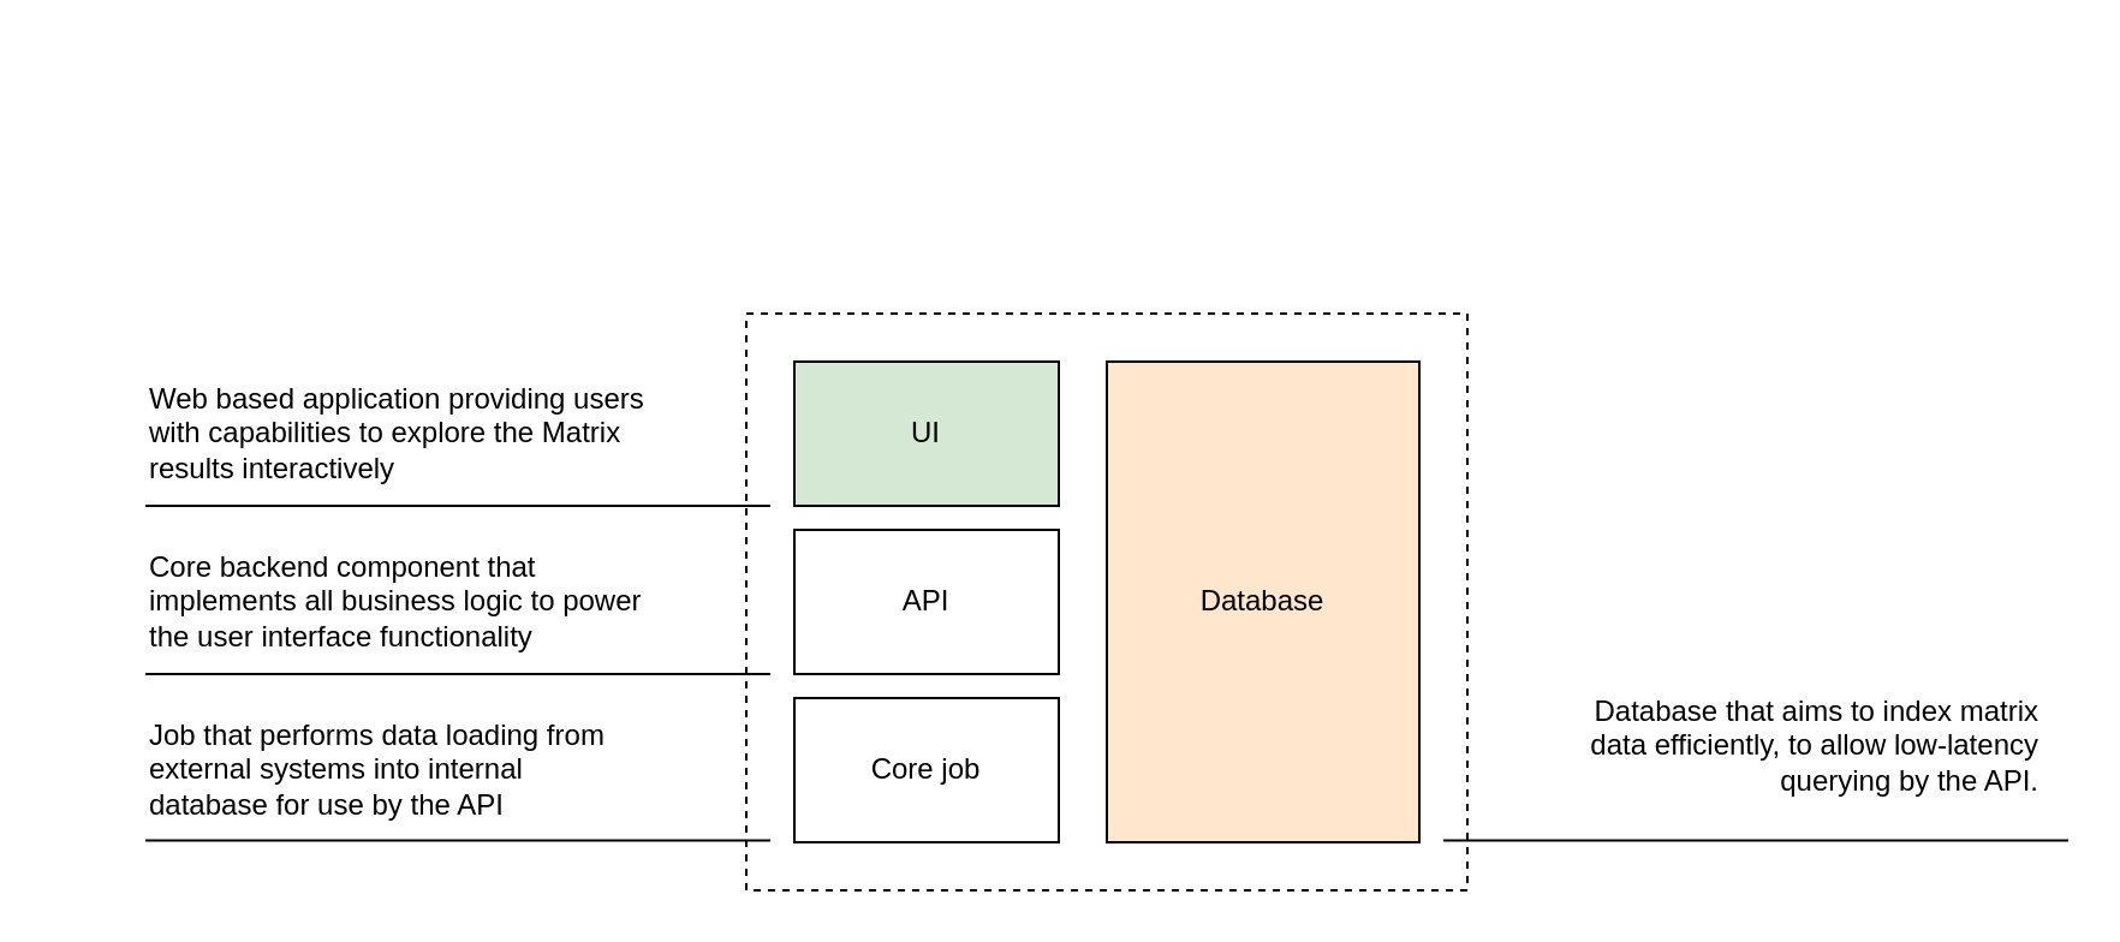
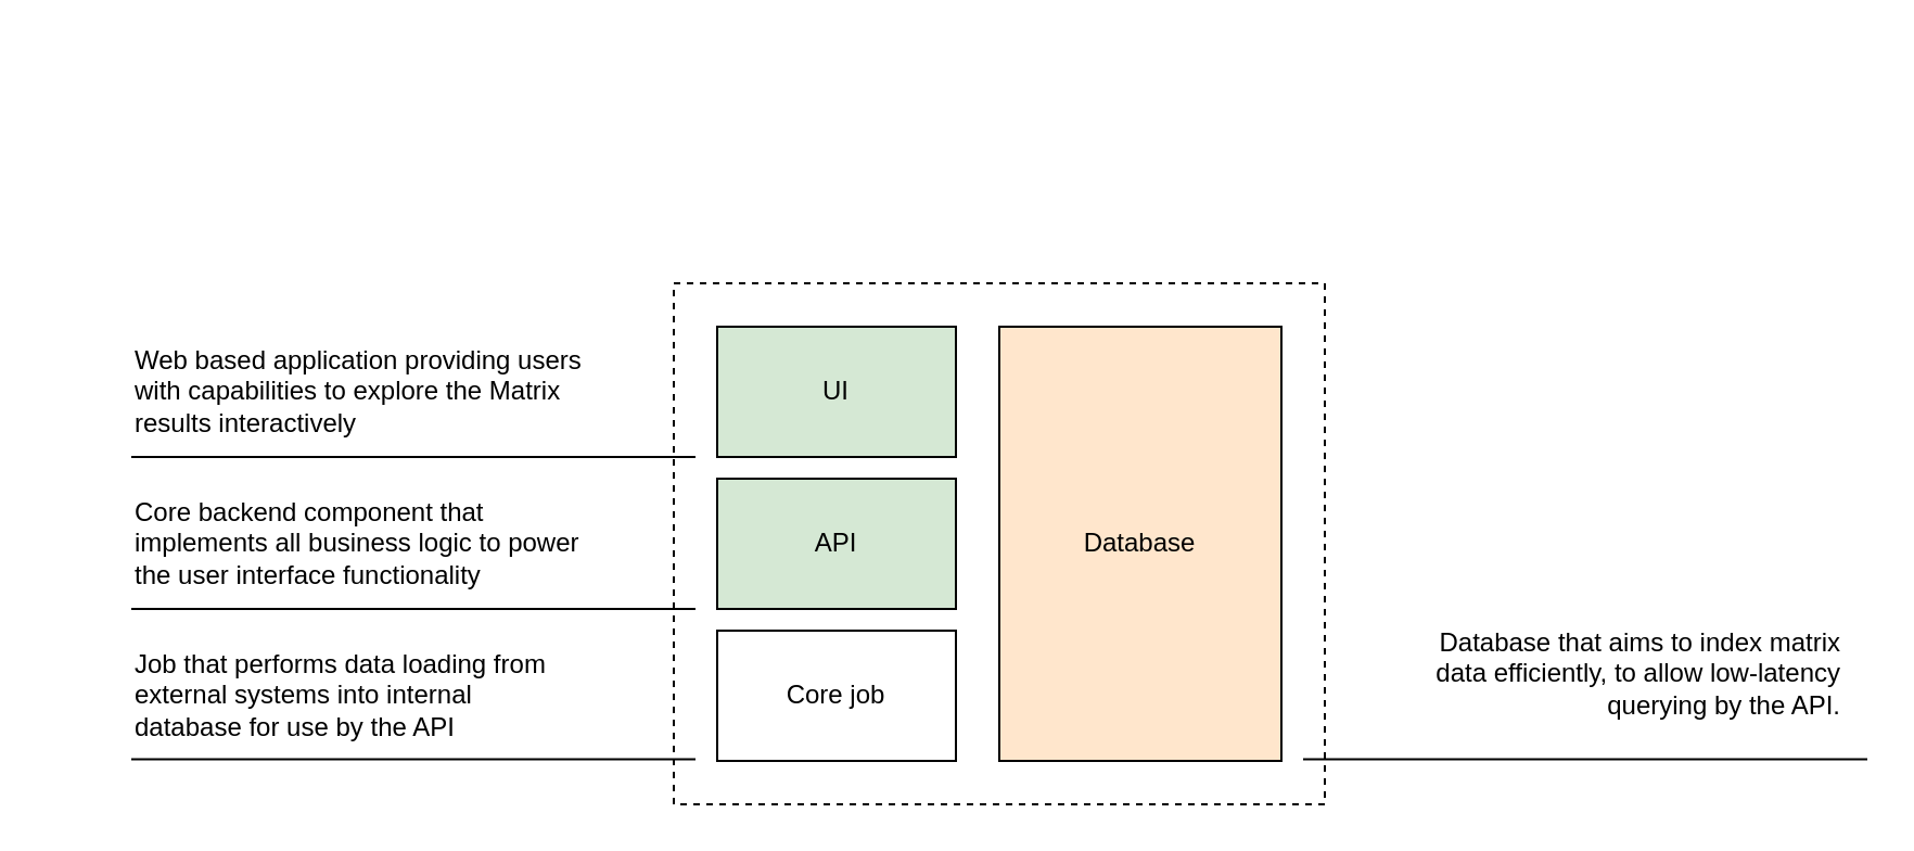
  <mxCell id="0" />
  <mxCell id="1" parent="0" />
  <mxCell id="2" value="" style="rounded=0;whiteSpace=wrap;html=1;dashed=1;" vertex="1" parent="1"><mxGeometry x="310" y="130" width="300" height="240" as="geometry" /></mxCell>
  <mxCell id="3" value="UI" style="rounded=0;whiteSpace=wrap;html=1;fillColor=#d5e8d4;" vertex="1" parent="1"><mxGeometry x="330" y="150" width="110" height="60" as="geometry" /></mxCell>
- <mxCell id="4" value="API" style="rounded=0;whiteSpace=wrap;html=1;" vertex="1" parent="1"><mxGeometry x="330" y="220" width="110" height="60" as="geometry" /></mxCell>
+ <mxCell id="4" value="API" style="rounded=0;whiteSpace=wrap;html=1;fillColor=#d5e8d4;" vertex="1" parent="1"><mxGeometry x="330" y="220" width="110" height="60" as="geometry" /></mxCell>
  <mxCell id="5" value="Core job" style="rounded=0;whiteSpace=wrap;html=1;" vertex="1" parent="1"><mxGeometry x="330" y="290" width="110" height="60" as="geometry" /></mxCell>
  <mxCell id="6" value="Database" style="rounded=0;whiteSpace=wrap;html=1;fillColor=#ffe6cc;" vertex="1" parent="1"><mxGeometry x="460" y="150" width="130" height="200" as="geometry" /></mxCell>
  <mxCell id="7" value="" style="endArrow=none;html=1;rounded=0;" edge="1" parent="1"><mxGeometry width="50" height="50" relative="1" as="geometry"><mxPoint x="60" y="210" as="sourcePoint" /><mxPoint x="320" y="210" as="targetPoint" /></mxGeometry></mxCell>
  <mxCell id="8" value="" style="endArrow=none;html=1;rounded=0;" edge="1" parent="1"><mxGeometry width="50" height="50" relative="1" as="geometry"><mxPoint x="60" y="280" as="sourcePoint" /><mxPoint x="320" y="280" as="targetPoint" /></mxGeometry></mxCell>
  <mxCell id="9" value="" style="endArrow=none;html=1;rounded=0;" edge="1" parent="1"><mxGeometry width="50" height="50" relative="1" as="geometry"><mxPoint x="60" y="349.2" as="sourcePoint" /><mxPoint x="320" y="349.2" as="targetPoint" /></mxGeometry></mxCell>
  <mxCell id="10" value="" style="endArrow=none;html=1;rounded=0;" edge="1" parent="1"><mxGeometry width="50" height="50" relative="1" as="geometry"><mxPoint x="600" y="349.2" as="sourcePoint" /><mxPoint x="860" y="349.2" as="targetPoint" /></mxGeometry></mxCell>
  <mxCell id="11" value="&lt;blockquote style=&quot;margin: 0 0 0 40px; border: none; padding: 0px;&quot;&gt;&lt;h1 style=&quot;text-align: justify; margin-top: 0px;&quot;&gt;&lt;br&gt;&lt;/h1&gt;&lt;/blockquote&gt;" style="text;html=1;whiteSpace=wrap;overflow=hidden;rounded=0;" vertex="1" parent="1"><mxGeometry x="20" y="20" width="180" height="120" as="geometry" /></mxCell>
  <mxCell id="12" value="Core backend component that implements all business logic to power the user interface functionality" style="text;html=1;align=left;verticalAlign=middle;whiteSpace=wrap;rounded=0;" vertex="1" parent="1"><mxGeometry x="60" y="220" width="210" height="60" as="geometry" /></mxCell>
  <mxCell id="13" value="Web based application providing users with capabilities to explore the Matrix results interactively" style="text;html=1;align=left;verticalAlign=middle;whiteSpace=wrap;rounded=0;" vertex="1" parent="1"><mxGeometry x="60" y="150" width="210" height="60" as="geometry" /></mxCell>
  <mxCell id="14" value="Job that performs data loading from external systems into internal database for use by the API" style="text;html=1;align=left;verticalAlign=middle;whiteSpace=wrap;rounded=0;" vertex="1" parent="1"><mxGeometry x="60" y="290" width="210" height="60" as="geometry" /></mxCell>
  <mxCell id="15" value="Database that aims to index matrix data efficiently, to allow low-latency querying by the API." style="text;html=1;align=right;verticalAlign=middle;whiteSpace=wrap;rounded=0;" vertex="1" parent="1"><mxGeometry x="640" y="280" width="210" height="60" as="geometry" /></mxCell>
